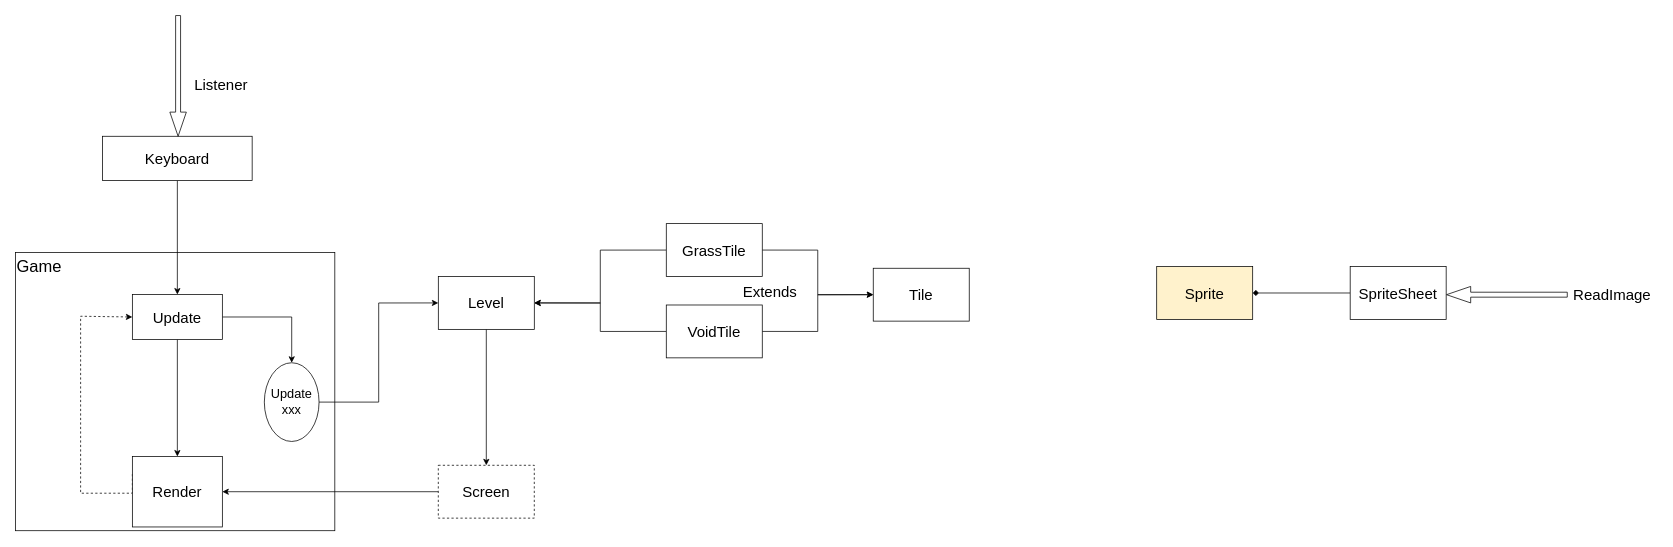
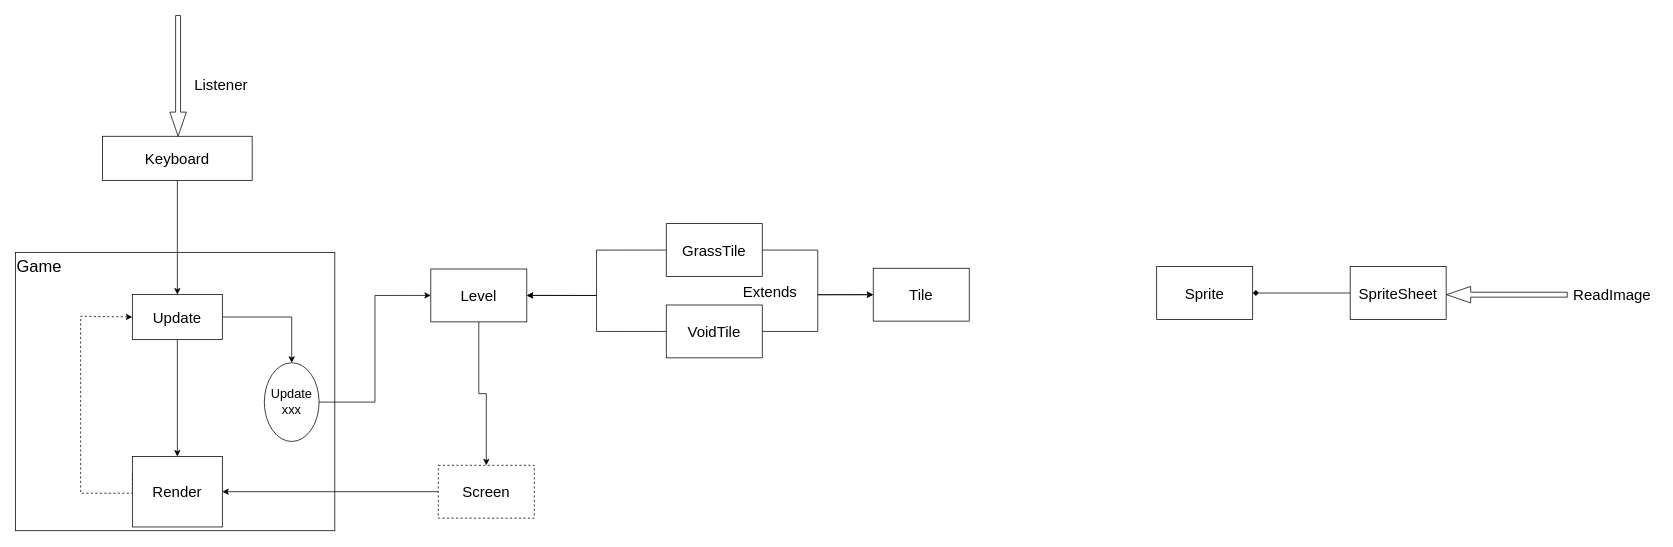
  <mxCell id="0" />
  <mxCell id="1" parent="0" />
  <mxCell id="2" value="Game" style="rounded=0;whiteSpace=wrap;html=1;align=left;verticalAlign=top;fontSize=22;textShadow=0;" parent="1" vertex="1"><mxGeometry x="20" y="336" width="426" height="371" as="geometry" /></mxCell>
  <mxCell id="3" style="edgeStyle=orthogonalEdgeStyle;rounded=0;orthogonalLoop=1;jettySize=auto;html=1;exitX=0;exitY=0.5;exitDx=0;exitDy=0;entryX=1;entryY=0.5;entryDx=0;entryDy=0;" edge="1" parent="1" source="4" target="13"><mxGeometry relative="1" as="geometry" /></mxCell>
  <mxCell id="4" value="Screen" style="rounded=0;whiteSpace=wrap;html=1;align=center;verticalAlign=middle;fontSize=20;dashed=1;" parent="1" vertex="1"><mxGeometry x="584" y="619.75" width="128" height="70.5" as="geometry" /></mxCell>
  <mxCell id="5" style="edgeStyle=orthogonalEdgeStyle;rounded=0;orthogonalLoop=1;jettySize=auto;html=1;exitX=0.5;exitY=1;exitDx=0;exitDy=0;" parent="1" source="6" target="11" edge="1"><mxGeometry relative="1" as="geometry" /></mxCell>
  <mxCell id="6" value="Keyboard" style="rounded=0;whiteSpace=wrap;html=1;align=center;verticalAlign=middle;fontSize=20;" parent="1" vertex="1"><mxGeometry x="136.25" y="181" width="199.5" height="59" as="geometry" /></mxCell>
  <mxCell id="7" value="" style="shape=singleArrow;direction=south;whiteSpace=wrap;html=1;" parent="1" vertex="1"><mxGeometry x="226" y="20" width="22" height="161" as="geometry" /></mxCell>
  <mxCell id="8" value="Listener" style="text;html=1;align=center;verticalAlign=middle;whiteSpace=wrap;rounded=0;fontSize=20;" parent="1" vertex="1"><mxGeometry x="235" y="85" width="119" height="53" as="geometry" /></mxCell>
  <mxCell id="9" style="edgeStyle=orthogonalEdgeStyle;rounded=0;orthogonalLoop=1;jettySize=auto;html=1;exitX=0.5;exitY=1;exitDx=0;exitDy=0;" parent="1" source="11" target="13" edge="1"><mxGeometry relative="1" as="geometry" /></mxCell>
  <mxCell id="10" style="edgeStyle=orthogonalEdgeStyle;rounded=0;orthogonalLoop=1;jettySize=auto;html=1;exitX=1;exitY=0.5;exitDx=0;exitDy=0;entryX=0.5;entryY=0;entryDx=0;entryDy=0;" edge="1" parent="1" source="11" target="20"><mxGeometry relative="1" as="geometry" /></mxCell>
  <mxCell id="11" value="Update" style="rounded=0;whiteSpace=wrap;html=1;fontSize=20;" parent="1" vertex="1"><mxGeometry x="176" y="392" width="120" height="60" as="geometry" /></mxCell>
  <mxCell id="12" style="edgeStyle=orthogonalEdgeStyle;rounded=0;orthogonalLoop=1;jettySize=auto;html=1;exitX=0;exitY=0.25;exitDx=0;exitDy=0;entryX=0;entryY=0.5;entryDx=0;entryDy=0;dashed=1;" parent="1" source="13" target="11" edge="1"><mxGeometry relative="1" as="geometry"><Array as="points"><mxPoint x="176" y="657" /><mxPoint x="107" y="657" /><mxPoint x="107" y="421" /></Array></mxGeometry></mxCell>
  <mxCell id="13" value="Render" style="rounded=0;whiteSpace=wrap;html=1;fontSize=20;" parent="1" vertex="1"><mxGeometry x="176" y="608" width="120" height="94" as="geometry" /></mxCell>
  <mxCell id="14" style="edgeStyle=orthogonalEdgeStyle;rounded=0;orthogonalLoop=1;jettySize=auto;html=1;exitX=0;exitY=0.5;exitDx=0;exitDy=0;entryX=1;entryY=0.5;entryDx=0;entryDy=0;endArrow=diamond;" parent="1" source="15" target="16" edge="1"><mxGeometry relative="1" as="geometry" /></mxCell>
  <mxCell id="15" value="SpriteSheet" style="rounded=0;whiteSpace=wrap;html=1;align=center;verticalAlign=middle;fontSize=20;" parent="1" vertex="1"><mxGeometry x="1800" y="354.75" width="128" height="70.5" as="geometry" /></mxCell>
- <mxCell id="16" value="Sprite" style="rounded=0;whiteSpace=wrap;html=1;align=center;verticalAlign=middle;fontSize=20;fillColor=#fff2cc;" parent="1" vertex="1"><mxGeometry x="1542" y="354.75" width="128" height="70.5" as="geometry" /></mxCell>
+ <mxCell id="16" value="Sprite" style="rounded=0;whiteSpace=wrap;html=1;align=center;verticalAlign=middle;fontSize=20;" parent="1" vertex="1"><mxGeometry x="1542" y="354.75" width="128" height="70.5" as="geometry" /></mxCell>
  <mxCell id="17" value="" style="shape=singleArrow;direction=south;whiteSpace=wrap;html=1;rotation=90;" parent="1" vertex="1"><mxGeometry x="1998" y="311.75" width="22" height="161" as="geometry" /></mxCell>
  <mxCell id="18" value="ReadImage" style="text;html=1;align=center;verticalAlign=middle;whiteSpace=wrap;rounded=0;fontSize=20;" parent="1" vertex="1"><mxGeometry x="2090" y="365.75" width="119" height="53" as="geometry" /></mxCell>
  <mxCell id="19" style="edgeStyle=orthogonalEdgeStyle;rounded=0;orthogonalLoop=1;jettySize=auto;html=1;exitX=1;exitY=0.5;exitDx=0;exitDy=0;entryX=0;entryY=0.5;entryDx=0;entryDy=0;" edge="1" parent="1" source="20" target="27"><mxGeometry relative="1" as="geometry" /></mxCell>
  <mxCell id="20" value="Update xxx" style="ellipse;whiteSpace=wrap;html=1;aspect=fixed;fontSize=17;" parent="1" vertex="1"><mxGeometry x="352" y="483" width="73" height="105" as="geometry" /></mxCell>
  <mxCell id="21" style="edgeStyle=orthogonalEdgeStyle;rounded=0;orthogonalLoop=1;jettySize=auto;html=1;exitX=0;exitY=0.5;exitDx=0;exitDy=0;entryX=1;entryY=0.5;entryDx=0;entryDy=0;" edge="1" parent="1" source="23" target="27"><mxGeometry relative="1" as="geometry" /></mxCell>
  <mxCell id="22" style="edgeStyle=orthogonalEdgeStyle;rounded=0;orthogonalLoop=1;jettySize=auto;html=1;exitX=1;exitY=0.5;exitDx=0;exitDy=0;entryX=0;entryY=0.5;entryDx=0;entryDy=0;" edge="1" parent="1" source="23" target="24"><mxGeometry relative="1" as="geometry" /></mxCell>
  <mxCell id="23" value="GrassTile" style="rounded=0;whiteSpace=wrap;html=1;align=center;verticalAlign=middle;fontSize=20;" parent="1" vertex="1"><mxGeometry x="888" y="297.5" width="128" height="70.5" as="geometry" /></mxCell>
  <mxCell id="24" value="Tile" style="rounded=0;whiteSpace=wrap;html=1;align=center;verticalAlign=middle;fontSize=20;" parent="1" vertex="1"><mxGeometry x="1164" y="357" width="128" height="70.5" as="geometry" /></mxCell>
  <mxCell id="25" value="Extends" style="text;html=1;align=center;verticalAlign=middle;whiteSpace=wrap;rounded=0;fontSize=20;" parent="1" vertex="1"><mxGeometry x="979" y="365.75" width="95" height="44" as="geometry" /></mxCell>
  <mxCell id="26" style="edgeStyle=orthogonalEdgeStyle;rounded=0;orthogonalLoop=1;jettySize=auto;html=1;exitX=0.5;exitY=1;exitDx=0;exitDy=0;" edge="1" parent="1" source="27" target="4"><mxGeometry relative="1" as="geometry" /></mxCell>
- <mxCell id="27" value="Level" style="rounded=0;whiteSpace=wrap;html=1;align=center;verticalAlign=middle;fontSize=20;" vertex="1" parent="1"><mxGeometry x="584" y="368" width="128" height="70.5" as="geometry" /></mxCell>
+ <mxCell id="27" value="Level" style="rounded=0;whiteSpace=wrap;html=1;align=center;verticalAlign=middle;fontSize=20;" vertex="1" parent="1"><mxGeometry x="574" y="358" width="128" height="70.5" as="geometry" /></mxCell>
  <mxCell id="28" style="edgeStyle=orthogonalEdgeStyle;rounded=0;orthogonalLoop=1;jettySize=auto;html=1;exitX=0;exitY=0.5;exitDx=0;exitDy=0;entryX=1;entryY=0.5;entryDx=0;entryDy=0;" edge="1" parent="1" source="30" target="27"><mxGeometry relative="1" as="geometry" /></mxCell>
  <mxCell id="29" style="edgeStyle=orthogonalEdgeStyle;rounded=0;orthogonalLoop=1;jettySize=auto;html=1;exitX=1;exitY=0.5;exitDx=0;exitDy=0;entryX=0;entryY=0.5;entryDx=0;entryDy=0;" edge="1" parent="1" source="30" target="24"><mxGeometry relative="1" as="geometry" /></mxCell>
  <mxCell id="30" value="VoidTile" style="rounded=0;whiteSpace=wrap;html=1;align=center;verticalAlign=middle;fontSize=20;" vertex="1" parent="1"><mxGeometry x="888" y="406" width="128" height="70.5" as="geometry" /></mxCell>
